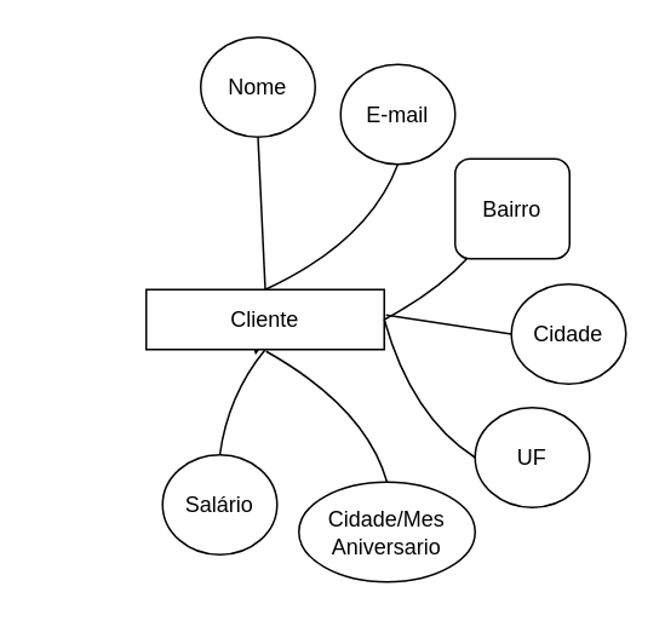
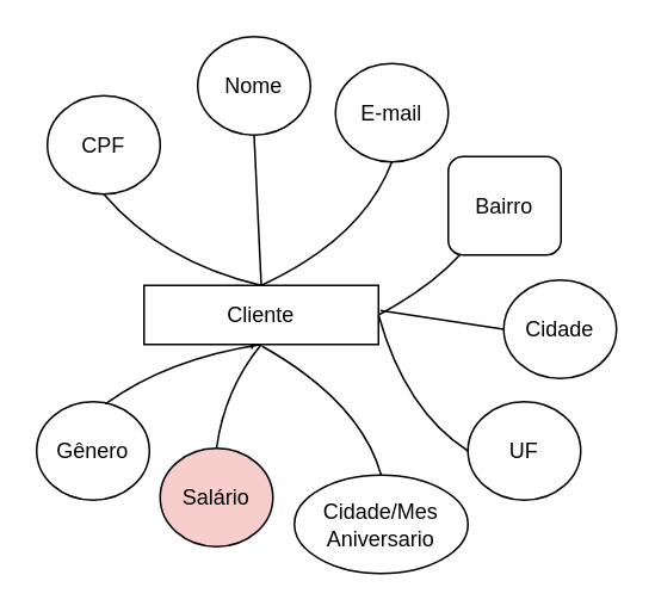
  <mxCell id="0" />
  <mxCell id="1" parent="0" />
  <mxCell id="2" style="edgeStyle=none;curved=1;rounded=0;orthogonalLoop=1;jettySize=auto;html=1;exitX=0.5;exitY=0;exitDx=0;exitDy=0;fontSize=12;startSize=8;endSize=8;" edge="1" parent="1" source="3"><mxGeometry relative="1" as="geometry"><mxPoint x="140.143" y="195" as="targetPoint" /></mxGeometry></mxCell>
  <mxCell id="3" value="Cliente" style="rounded=0;whiteSpace=wrap;html=1;" vertex="1" parent="1"><mxGeometry x="80" y="159" width="131" height="33" as="geometry" /></mxCell>
  <mxCell id="4" style="edgeStyle=none;curved=1;rounded=0;orthogonalLoop=1;jettySize=auto;html=1;exitX=0.5;exitY=1;exitDx=0;exitDy=0;fontSize=12;startSize=8;endSize=8;" edge="1" parent="1" source="3" target="3"><mxGeometry relative="1" as="geometry" /></mxCell>
+ <mxCell id="5" value="CPF" style="ellipse;whiteSpace=wrap;html=1;" vertex="1" parent="1"><mxGeometry x="26" y="53" width="63" height="55" as="geometry" /></mxCell>
+ <mxCell id="6" value="" style="endArrow=none;html=1;rounded=0;fontSize=12;startSize=8;endSize=8;curved=1;entryX=0.5;entryY=1;entryDx=0;entryDy=0;exitX=0.5;exitY=0;exitDx=0;exitDy=0;" edge="1" parent="1" source="3" target="5"><mxGeometry width="50" height="50" relative="1" as="geometry"><mxPoint x="120.5" y="149" as="sourcePoint" /><mxPoint x="170.5" y="99" as="targetPoint" /><Array as="points"><mxPoint x="90" y="146" /></Array></mxGeometry></mxCell>
  <mxCell id="7" value="Nome" style="ellipse;whiteSpace=wrap;html=1;" vertex="1" parent="1"><mxGeometry x="110" y="20" width="63" height="55" as="geometry" /></mxCell>
  <mxCell id="8" value="" style="endArrow=none;html=1;rounded=0;fontSize=12;startSize=8;endSize=8;curved=1;entryX=0.5;entryY=1;entryDx=0;entryDy=0;exitX=0.5;exitY=0;exitDx=0;exitDy=0;" edge="1" parent="1" source="3" target="7"><mxGeometry width="50" height="50" relative="1" as="geometry"><mxPoint x="156" y="169" as="sourcePoint" /><mxPoint x="68" y="118" as="targetPoint" /></mxGeometry></mxCell>
  <mxCell id="9" value="E-mail" style="ellipse;whiteSpace=wrap;html=1;" vertex="1" parent="1"><mxGeometry x="187" y="35" width="63" height="55" as="geometry" /></mxCell>
  <mxCell id="10" value="" style="endArrow=none;html=1;rounded=0;fontSize=12;startSize=8;endSize=8;curved=1;entryX=0.5;entryY=1;entryDx=0;entryDy=0;exitX=0.5;exitY=0;exitDx=0;exitDy=0;" edge="1" parent="1" source="3" target="9"><mxGeometry width="50" height="50" relative="1" as="geometry"><mxPoint x="156" y="169" as="sourcePoint" /><mxPoint x="152" y="85" as="targetPoint" /><Array as="points"><mxPoint x="202" y="133" /></Array></mxGeometry></mxCell>
- <mxCell id="12" value="Salário" style="ellipse;whiteSpace=wrap;html=1;" vertex="1" parent="1"><mxGeometry x="89" y="250" width="63" height="55" as="geometry" /></mxCell>
+ <mxCell id="11" value="Gênero" style="ellipse;whiteSpace=wrap;html=1;" vertex="1" parent="1"><mxGeometry x="20" y="224" width="63" height="55" as="geometry" /></mxCell>
+ <mxCell id="12" value="Salário" style="ellipse;whiteSpace=wrap;html=1;fillColor=#f8cecc;" vertex="1" parent="1"><mxGeometry x="89" y="250" width="63" height="55" as="geometry" /></mxCell>
  <mxCell id="13" value="Cidade/Mes Aniversario" style="ellipse;whiteSpace=wrap;html=1;" vertex="1" parent="1"><mxGeometry x="164" y="265" width="97" height="55" as="geometry" /></mxCell>
+ <mxCell id="14" value="" style="endArrow=none;html=1;rounded=0;fontSize=12;startSize=8;endSize=8;curved=1;entryX=0.5;entryY=1;entryDx=0;entryDy=0;exitX=0.61;exitY=0.023;exitDx=0;exitDy=0;exitPerimeter=0;" edge="1" parent="1" source="11" target="3"><mxGeometry width="50" height="50" relative="1" as="geometry"><mxPoint x="156" y="169" as="sourcePoint" /><mxPoint x="152" y="85" as="targetPoint" /><Array as="points"><mxPoint x="93" y="200" /></Array></mxGeometry></mxCell>
  <mxCell id="15" value="" style="endArrow=none;html=1;rounded=0;fontSize=12;startSize=8;endSize=8;curved=1;entryX=0.5;entryY=1;entryDx=0;entryDy=0;exitX=0.5;exitY=0;exitDx=0;exitDy=0;" edge="1" parent="1" source="12" target="3"><mxGeometry width="50" height="50" relative="1" as="geometry"><mxPoint x="68" y="235" as="sourcePoint" /><mxPoint x="156" y="202" as="targetPoint" /><Array as="points"><mxPoint x="125" y="217" /></Array></mxGeometry></mxCell>
  <mxCell id="16" value="" style="endArrow=none;html=1;rounded=0;fontSize=12;startSize=8;endSize=8;curved=1;exitX=0.5;exitY=0;exitDx=0;exitDy=0;" edge="1" parent="1" source="13"><mxGeometry width="50" height="50" relative="1" as="geometry"><mxPoint x="131" y="260" as="sourcePoint" /><mxPoint x="146" y="193" as="targetPoint" /><Array as="points"><mxPoint x="201" y="224" /></Array></mxGeometry></mxCell>
  <mxCell id="17" value="Bairro" style="whiteSpace=wrap;html=1;rounded=1;" vertex="1" parent="1"><mxGeometry x="250" y="87" width="63" height="55" as="geometry" /></mxCell>
  <mxCell id="18" value="Cidade" style="ellipse;whiteSpace=wrap;html=1;" vertex="1" parent="1"><mxGeometry x="281" y="156" width="63" height="55" as="geometry" /></mxCell>
  <mxCell id="19" value="UF" style="ellipse;whiteSpace=wrap;html=1;" vertex="1" parent="1"><mxGeometry x="261" y="224" width="63" height="55" as="geometry" /></mxCell>
  <mxCell id="20" value="" style="endArrow=none;html=1;rounded=0;fontSize=12;startSize=8;endSize=8;curved=1;exitX=1;exitY=0.5;exitDx=0;exitDy=0;" edge="1" parent="1" source="3" target="17"><mxGeometry width="50" height="50" relative="1" as="geometry"><mxPoint x="156" y="169" as="sourcePoint" /><mxPoint x="152" y="85" as="targetPoint" /><Array as="points"><mxPoint x="240" y="160" /></Array></mxGeometry></mxCell>
  <mxCell id="21" value="" style="endArrow=none;html=1;rounded=0;fontSize=12;startSize=8;endSize=8;curved=1;entryX=0;entryY=0.5;entryDx=0;entryDy=0;" edge="1" parent="1" target="18"><mxGeometry width="50" height="50" relative="1" as="geometry"><mxPoint x="212" y="173" as="sourcePoint" /><mxPoint x="269" y="144" as="targetPoint" /></mxGeometry></mxCell>
  <mxCell id="22" value="" style="endArrow=none;html=1;rounded=0;fontSize=12;startSize=8;endSize=8;curved=1;exitX=1;exitY=0.5;exitDx=0;exitDy=0;entryX=0;entryY=0.5;entryDx=0;entryDy=0;" edge="1" parent="1" source="3" target="19"><mxGeometry width="50" height="50" relative="1" as="geometry"><mxPoint x="222" y="183" as="sourcePoint" /><mxPoint x="279" y="154" as="targetPoint" /><Array as="points"><mxPoint x="226" y="229" /></Array></mxGeometry></mxCell>
